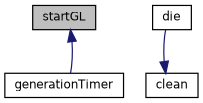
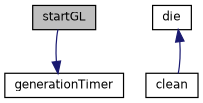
  digraph {
    rankdir=TB
    node [color=black fillcolor=white fontname=Helvetica fontsize=10 shape=record style=filled]
    edge [color=midnightblue fontname=Helvetica fontsize=10 labelfontname=Helvetica labelfontsize=10 style=solid]
    n1 [fillcolor=grey75 fontcolor=black height=0.2 label=startGL width=0.4]
    n2 [height=0.2 label=generationTimer width=0.4]
    n3 [height=0.2 label=die width=0.4]
    n4 [height=0.2 label=clean width=0.4]
-   n2 -> n1
-   n3 -> n4
+   n1 -> n2
+   n4 -> n3
  }
